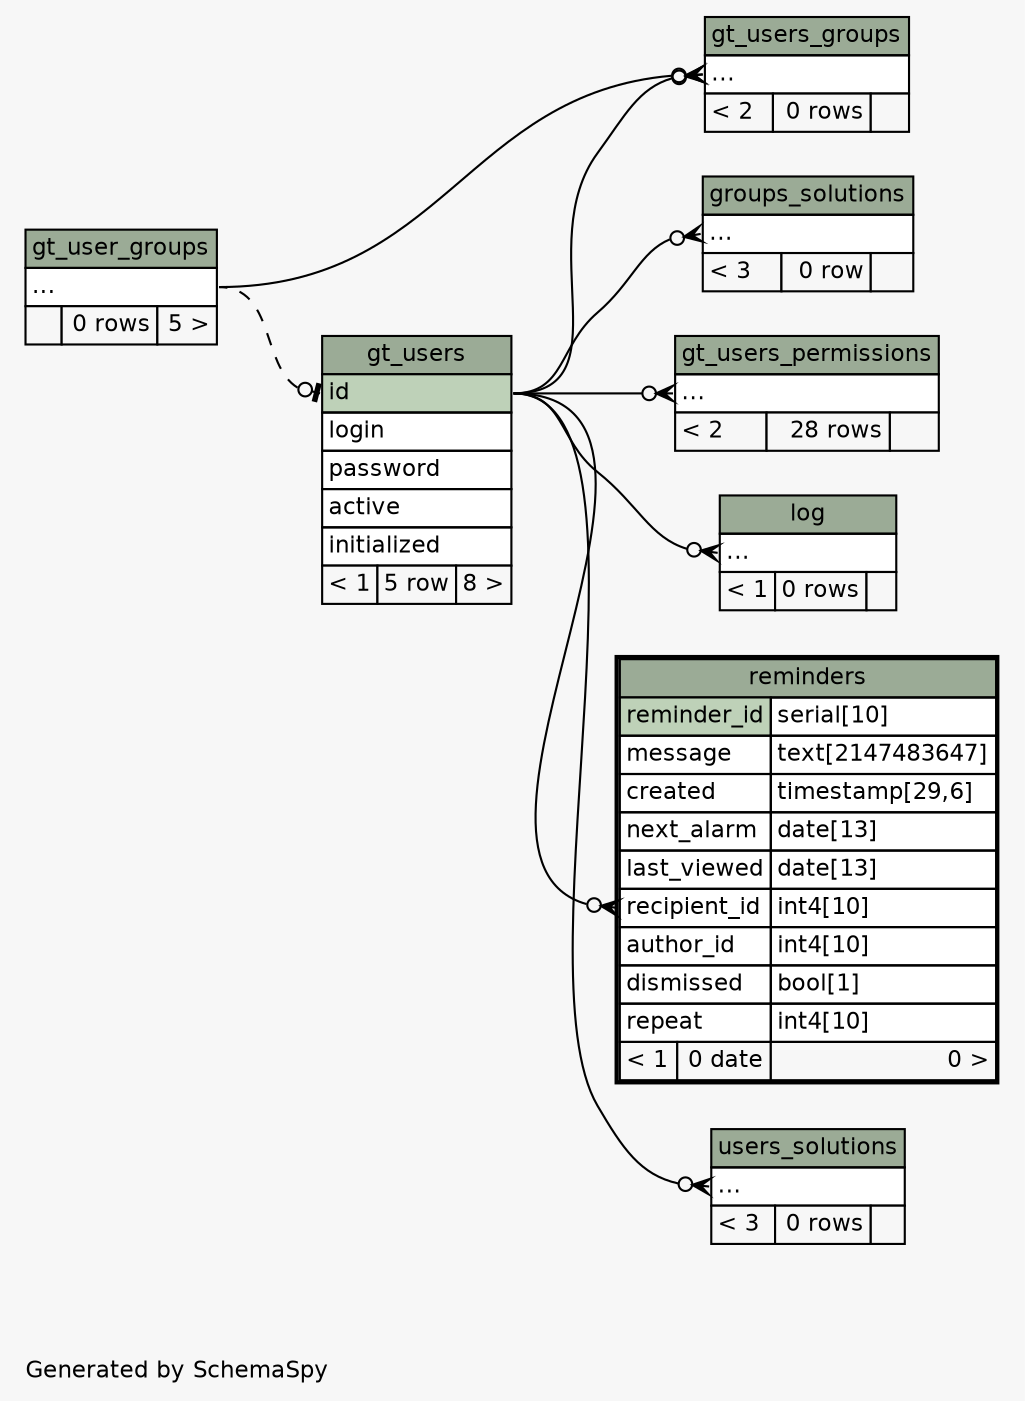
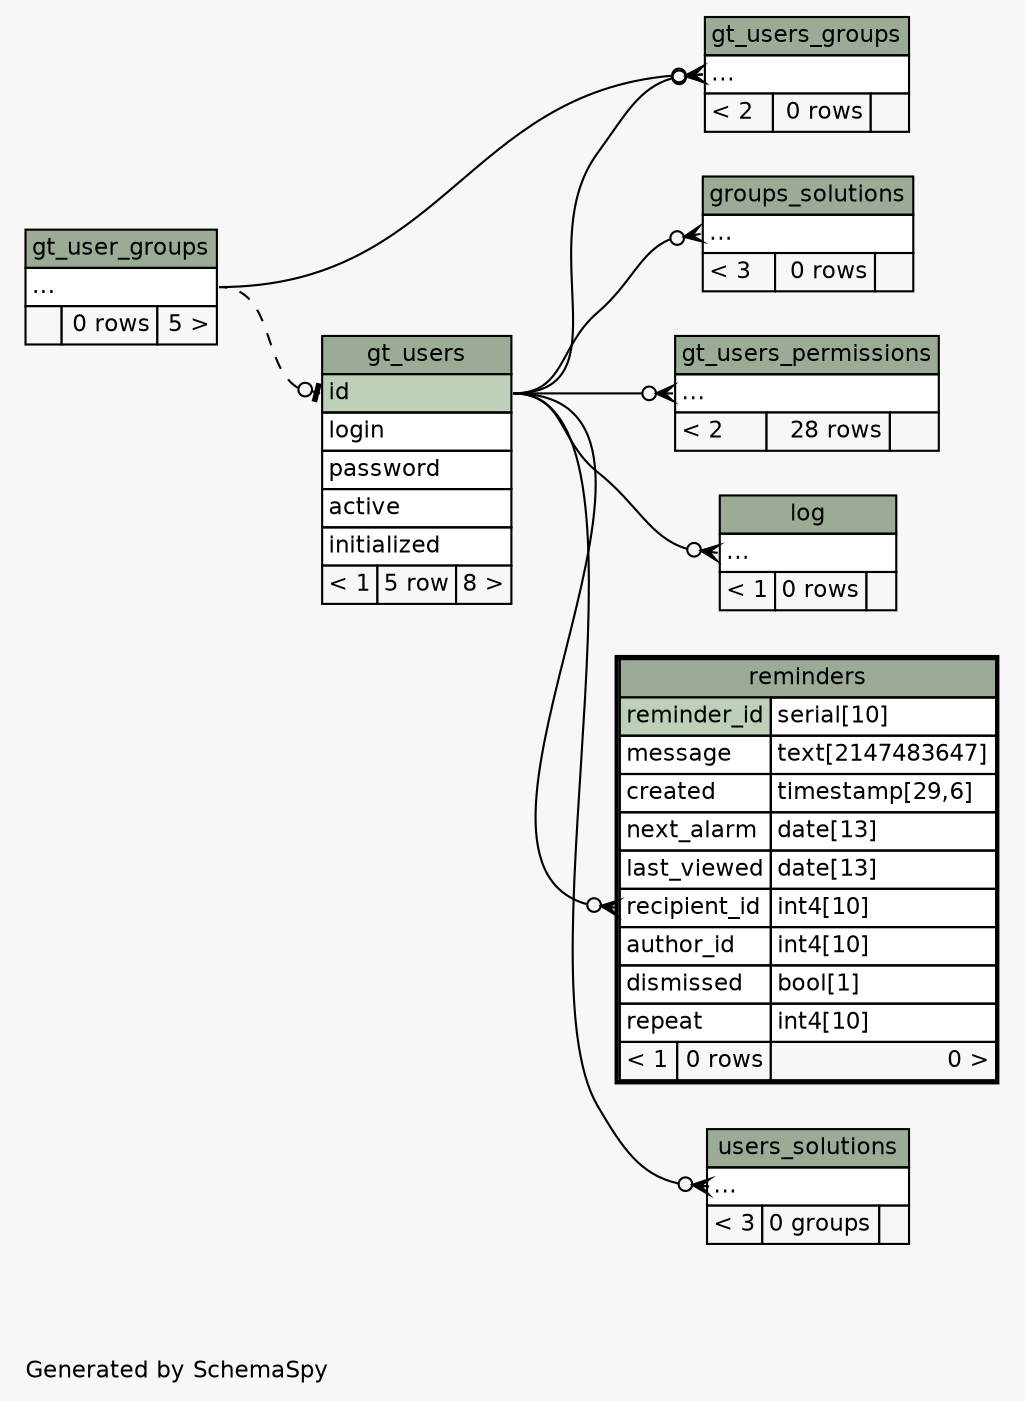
  digraph {
    bgcolor="#f7f7f7"
    fontname=Helvetica
    fontsize=11
    label="\nGenerated by SchemaSpy"
    labeljust=l
    nodesep=0.18
    rankdir=RL
    ranksep=0.46
    node [fontname=Helvetica fontsize=11 shape=plaintext]
    edge [arrowhead=none arrowsize=0.8 arrowtail=crowodot dir=back headport="id:e" tailport="elipses:w"]
    n1 [label=<     <TABLE BORDER="0" CELLBORDER="1" CELLSPACING="0" BGCOLOR="#ffffff">       <TR><TD COLSPAN="3" BGCOLOR="#9bab96" ALIGN="CENTER">gt_users</TD></TR>       <TR><TD PORT="id" COLSPAN="3" BGCOLOR="#bed1b8" ALIGN="LEFT">id</TD></TR>       <TR><TD PORT="login" COLSPAN="3" ALIGN="LEFT">login</TD></TR>       <TR><TD PORT="password" COLSPAN="3" ALIGN="LEFT">password</TD></TR>       <TR><TD PORT="active" COLSPAN="3" ALIGN="LEFT">active</TD></TR>       <TR><TD PORT="initialized" COLSPAN="3" ALIGN="LEFT">initialized</TD></TR>       <TR><TD ALIGN="LEFT" BGCOLOR="#f7f7f7">&lt; 1</TD><TD ALIGN="RIGHT" BGCOLOR="#f7f7f7">5 row</TD><TD ALIGN="RIGHT" BGCOLOR="#f7f7f7">8 &gt;</TD></TR>     </TABLE>>]
    n2 [label=<     <TABLE BORDER="0" CELLBORDER="1" CELLSPACING="0" BGCOLOR="#ffffff">       <TR><TD COLSPAN="3" BGCOLOR="#9bab96" ALIGN="CENTER">gt_user_groups</TD></TR>       <TR><TD PORT="elipses" COLSPAN="3" ALIGN="LEFT">...</TD></TR>       <TR><TD ALIGN="LEFT" BGCOLOR="#f7f7f7">  </TD><TD ALIGN="RIGHT" BGCOLOR="#f7f7f7">0 rows</TD><TD ALIGN="RIGHT" BGCOLOR="#f7f7f7">5 &gt;</TD></TR>     </TABLE>>]
-   n3 [label=<     <TABLE BORDER="0" CELLBORDER="1" CELLSPACING="0" BGCOLOR="#ffffff">       <TR><TD COLSPAN="3" BGCOLOR="#9bab96" ALIGN="CENTER">groups_solutions</TD></TR>       <TR><TD PORT="elipses" COLSPAN="3" ALIGN="LEFT">...</TD></TR>       <TR><TD ALIGN="LEFT" BGCOLOR="#f7f7f7">&lt; 3</TD><TD ALIGN="RIGHT" BGCOLOR="#f7f7f7">0 row</TD><TD ALIGN="RIGHT" BGCOLOR="#f7f7f7">  </TD></TR>     </TABLE>>]
+   n3 [label=<     <TABLE BORDER="0" CELLBORDER="1" CELLSPACING="0" BGCOLOR="#ffffff">       <TR><TD COLSPAN="3" BGCOLOR="#9bab96" ALIGN="CENTER">groups_solutions</TD></TR>       <TR><TD PORT="elipses" COLSPAN="3" ALIGN="LEFT">...</TD></TR>       <TR><TD ALIGN="LEFT" BGCOLOR="#f7f7f7">&lt; 3</TD><TD ALIGN="RIGHT" BGCOLOR="#f7f7f7">0 rows</TD><TD ALIGN="RIGHT" BGCOLOR="#f7f7f7">  </TD></TR>     </TABLE>>]
    n4 [label=<     <TABLE BORDER="0" CELLBORDER="1" CELLSPACING="0" BGCOLOR="#ffffff">       <TR><TD COLSPAN="3" BGCOLOR="#9bab96" ALIGN="CENTER">gt_users_groups</TD></TR>       <TR><TD PORT="elipses" COLSPAN="3" ALIGN="LEFT">...</TD></TR>       <TR><TD ALIGN="LEFT" BGCOLOR="#f7f7f7">&lt; 2</TD><TD ALIGN="RIGHT" BGCOLOR="#f7f7f7">0 rows</TD><TD ALIGN="RIGHT" BGCOLOR="#f7f7f7">  </TD></TR>     </TABLE>>]
    n5 [label=<     <TABLE BORDER="0" CELLBORDER="1" CELLSPACING="0" BGCOLOR="#ffffff">       <TR><TD COLSPAN="3" BGCOLOR="#9bab96" ALIGN="CENTER">gt_users_permissions</TD></TR>       <TR><TD PORT="elipses" COLSPAN="3" ALIGN="LEFT">...</TD></TR>       <TR><TD ALIGN="LEFT" BGCOLOR="#f7f7f7">&lt; 2</TD><TD ALIGN="RIGHT" BGCOLOR="#f7f7f7">28 rows</TD><TD ALIGN="RIGHT" BGCOLOR="#f7f7f7">  </TD></TR>     </TABLE>>]
    n6 [label=<     <TABLE BORDER="0" CELLBORDER="1" CELLSPACING="0" BGCOLOR="#ffffff">       <TR><TD COLSPAN="3" BGCOLOR="#9bab96" ALIGN="CENTER">log</TD></TR>       <TR><TD PORT="elipses" COLSPAN="3" ALIGN="LEFT">...</TD></TR>       <TR><TD ALIGN="LEFT" BGCOLOR="#f7f7f7">&lt; 1</TD><TD ALIGN="RIGHT" BGCOLOR="#f7f7f7">0 rows</TD><TD ALIGN="RIGHT" BGCOLOR="#f7f7f7">  </TD></TR>     </TABLE>>]
-   n7 [label=<     <TABLE BORDER="2" CELLBORDER="1" CELLSPACING="0" BGCOLOR="#ffffff">       <TR><TD COLSPAN="3" BGCOLOR="#9bab96" ALIGN="CENTER">reminders</TD></TR>       <TR><TD PORT="reminder_id" COLSPAN="2" BGCOLOR="#bed1b8" ALIGN="LEFT">reminder_id</TD><TD PORT="reminder_id.type" ALIGN="LEFT">serial[10]</TD></TR>       <TR><TD PORT="message" COLSPAN="2" ALIGN="LEFT">message</TD><TD PORT="message.type" ALIGN="LEFT">text[2147483647]</TD></TR>       <TR><TD PORT="created" COLSPAN="2" ALIGN="LEFT">created</TD><TD PORT="created.type" ALIGN="LEFT">timestamp[29,6]</TD></TR>       <TR><TD PORT="next_alarm" COLSPAN="2" ALIGN="LEFT">next_alarm</TD><TD PORT="next_alarm.type" ALIGN="LEFT">date[13]</TD></TR>       <TR><TD PORT="last_viewed" COLSPAN="2" ALIGN="LEFT">last_viewed</TD><TD PORT="last_viewed.type" ALIGN="LEFT">date[13]</TD></TR>       <TR><TD PORT="recipient_id" COLSPAN="2" ALIGN="LEFT">recipient_id</TD><TD PORT="recipient_id.type" ALIGN="LEFT">int4[10]</TD></TR>       <TR><TD PORT="author_id" COLSPAN="2" ALIGN="LEFT">author_id</TD><TD PORT="author_id.type" ALIGN="LEFT">int4[10]</TD></TR>       <TR><TD PORT="dismissed" COLSPAN="2" ALIGN="LEFT">dismissed</TD><TD PORT="dismissed.type" ALIGN="LEFT">bool[1]</TD></TR>       <TR><TD PORT="repeat" COLSPAN="2" ALIGN="LEFT">repeat</TD><TD PORT="repeat.type" ALIGN="LEFT">int4[10]</TD></TR>       <TR><TD ALIGN="LEFT" BGCOLOR="#f7f7f7">&lt; 1</TD><TD ALIGN="RIGHT" BGCOLOR="#f7f7f7">0 date</TD><TD ALIGN="RIGHT" BGCOLOR="#f7f7f7">0 &gt;</TD></TR>     </TABLE>>]
-   n8 [label=<     <TABLE BORDER="0" CELLBORDER="1" CELLSPACING="0" BGCOLOR="#ffffff">       <TR><TD COLSPAN="3" BGCOLOR="#9bab96" ALIGN="CENTER">users_solutions</TD></TR>       <TR><TD PORT="elipses" COLSPAN="3" ALIGN="LEFT">...</TD></TR>       <TR><TD ALIGN="LEFT" BGCOLOR="#f7f7f7">&lt; 3</TD><TD ALIGN="RIGHT" BGCOLOR="#f7f7f7">0 rows</TD><TD ALIGN="RIGHT" BGCOLOR="#f7f7f7">  </TD></TR>     </TABLE>>]
+   n7 [label=<     <TABLE BORDER="2" CELLBORDER="1" CELLSPACING="0" BGCOLOR="#ffffff">       <TR><TD COLSPAN="3" BGCOLOR="#9bab96" ALIGN="CENTER">reminders</TD></TR>       <TR><TD PORT="reminder_id" COLSPAN="2" BGCOLOR="#bed1b8" ALIGN="LEFT">reminder_id</TD><TD PORT="reminder_id.type" ALIGN="LEFT">serial[10]</TD></TR>       <TR><TD PORT="message" COLSPAN="2" ALIGN="LEFT">message</TD><TD PORT="message.type" ALIGN="LEFT">text[2147483647]</TD></TR>       <TR><TD PORT="created" COLSPAN="2" ALIGN="LEFT">created</TD><TD PORT="created.type" ALIGN="LEFT">timestamp[29,6]</TD></TR>       <TR><TD PORT="next_alarm" COLSPAN="2" ALIGN="LEFT">next_alarm</TD><TD PORT="next_alarm.type" ALIGN="LEFT">date[13]</TD></TR>       <TR><TD PORT="last_viewed" COLSPAN="2" ALIGN="LEFT">last_viewed</TD><TD PORT="last_viewed.type" ALIGN="LEFT">date[13]</TD></TR>       <TR><TD PORT="recipient_id" COLSPAN="2" ALIGN="LEFT">recipient_id</TD><TD PORT="recipient_id.type" ALIGN="LEFT">int4[10]</TD></TR>       <TR><TD PORT="author_id" COLSPAN="2" ALIGN="LEFT">author_id</TD><TD PORT="author_id.type" ALIGN="LEFT">int4[10]</TD></TR>       <TR><TD PORT="dismissed" COLSPAN="2" ALIGN="LEFT">dismissed</TD><TD PORT="dismissed.type" ALIGN="LEFT">bool[1]</TD></TR>       <TR><TD PORT="repeat" COLSPAN="2" ALIGN="LEFT">repeat</TD><TD PORT="repeat.type" ALIGN="LEFT">int4[10]</TD></TR>       <TR><TD ALIGN="LEFT" BGCOLOR="#f7f7f7">&lt; 1</TD><TD ALIGN="RIGHT" BGCOLOR="#f7f7f7">0 rows</TD><TD ALIGN="RIGHT" BGCOLOR="#f7f7f7">0 &gt;</TD></TR>     </TABLE>>]
+   n8 [label=<     <TABLE BORDER="0" CELLBORDER="1" CELLSPACING="0" BGCOLOR="#ffffff">       <TR><TD COLSPAN="3" BGCOLOR="#9bab96" ALIGN="CENTER">users_solutions</TD></TR>       <TR><TD PORT="elipses" COLSPAN="3" ALIGN="LEFT">...</TD></TR>       <TR><TD ALIGN="LEFT" BGCOLOR="#f7f7f7">&lt; 3</TD><TD ALIGN="RIGHT" BGCOLOR="#f7f7f7">0 groups</TD><TD ALIGN="RIGHT" BGCOLOR="#f7f7f7">  </TD></TR>     </TABLE>>]
    n1 -> n2 [arrowtail=teeodot headport="elipses:e" style=dashed tailport="id:w"]
    n3 -> n1
    n4 -> n1
    n4 -> n2 [headport="elipses:e"]
    n5 -> n1
    n6 -> n1
    n7 -> n1 [tailport="recipient_id:w"]
    n8 -> n1
  }
